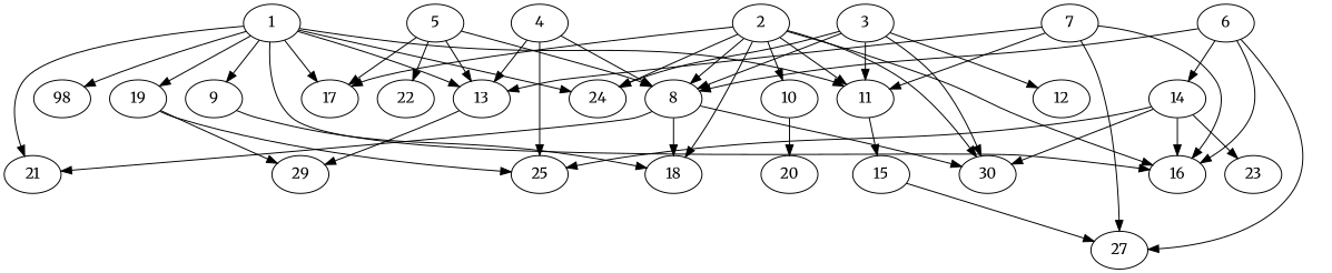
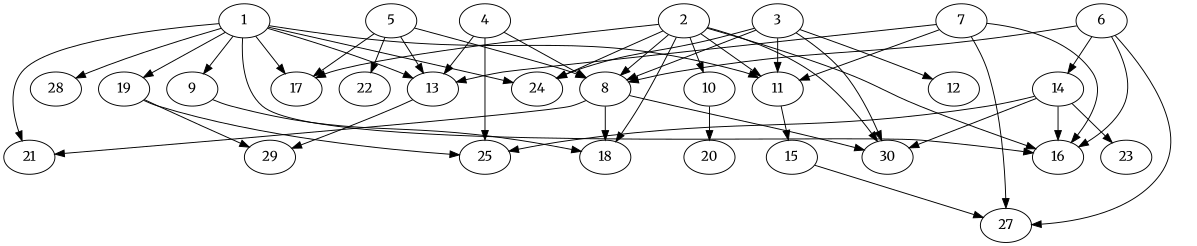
  digraph {
    fontname=Merriweather
    node [alpha=0.07 fontname=Merriweather]
    edge [fontname=Merriweather]
    1 [alpha=0.19]
    9 [alpha=0.17]
    11
    13 [alpha=0.08]
    16 [alpha=0.11]
    17 [alpha=0.14]
    19 [alpha=0.17]
    21 [alpha=0.16]
    24 [alpha=0.12]
-   28 [alpha=0.11 label=98]
+   28 [alpha=0.11]
    18 [alpha=0.20]
    15 [alpha=0.06]
    29
    25 [alpha=0.10]
    27 [alpha=0.16]
    2 [alpha=0.15]
    8 [alpha=0.02]
    10 [alpha=0.16]
    30 [alpha=0.17]
    20 [alpha=0.02]
    3 [alpha=0.10]
    12 [alpha=0.08]
    4 [alpha=0.15]
    5
    22 [alpha=0.03]
    6 [alpha=0.13]
    14
    23 [alpha=0.09]
    7 [alpha=0.08]
    1 -> 9
    1 -> 11
    1 -> 13
    1 -> 16
    1 -> 17
    1 -> 19
    1 -> 21
    1 -> 24
    1 -> 28
    9 -> 18
    11 -> 15
    13 -> 29
    19 -> 29
    19 -> 25
    15 -> 27
    2 -> 11
    2 -> 16
    2 -> 17
    2 -> 24
    2 -> 18
    2 -> 8
    2 -> 10
    2 -> 30
    8 -> 21
    8 -> 18
    8 -> 30
    10 -> 20
    3 -> 11
    3 -> 24
    3 -> 8
    3 -> 30
    3 -> 12
    4 -> 13
    4 -> 25
    4 -> 8
    5 -> 13
    5 -> 17
    5 -> 8
    5 -> 22
    6 -> 16
    6 -> 27
    6 -> 8
    6 -> 14
    14 -> 16
    14 -> 25
    14 -> 30
    14 -> 23
    7 -> 11
    7 -> 13
    7 -> 16
    7 -> 27
  }
